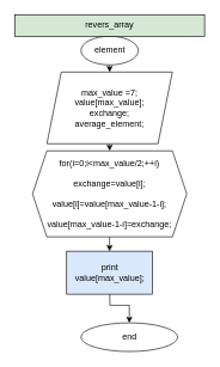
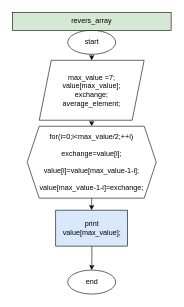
  <mxCell id="0" />
  <mxCell id="1" parent="0" />
  <mxCell id="2" style="edgeStyle=orthogonalEdgeStyle;rounded=0;orthogonalLoop=1;jettySize=auto;html=1;exitX=0.5;exitY=1;exitDx=0;exitDy=0;entryX=0.5;entryY=0;entryDx=0;entryDy=0;" parent="1" source="3" target="5" edge="1"><mxGeometry relative="1" as="geometry" /></mxCell>
- <mxCell id="3" value="element" style="ellipse;whiteSpace=wrap;html=1;" parent="1" vertex="1"><mxGeometry x="112.5" y="50" width="80" height="40" as="geometry" /></mxCell>
+ <mxCell id="3" value="start" style="ellipse;whiteSpace=wrap;html=1;" parent="1" vertex="1"><mxGeometry x="112.5" y="50" width="80" height="40" as="geometry" /></mxCell>
  <mxCell id="4" style="edgeStyle=orthogonalEdgeStyle;rounded=0;orthogonalLoop=1;jettySize=auto;html=1;exitX=0.5;exitY=1;exitDx=0;exitDy=0;entryX=0.5;entryY=0;entryDx=0;entryDy=0;" parent="1" source="5" target="8" edge="1"><mxGeometry relative="1" as="geometry" /></mxCell>
  <mxCell id="5" value="max_value =7;&lt;br&gt;value[max_value];&lt;br&gt;exchange;&lt;br&gt;average_element;" style="shape=parallelogram;perimeter=parallelogramPerimeter;whiteSpace=wrap;html=1;fixedSize=1;" parent="1" vertex="1"><mxGeometry x="65" y="100" width="175" height="100" as="geometry" /></mxCell>
  <mxCell id="6" value="revers_array" style="rounded=0;whiteSpace=wrap;html=1;fillColor=#d5e8d4;" parent="1" vertex="1"><mxGeometry x="20" width="265" height="30" as="geometry" y="20" /></mxCell>
  <mxCell id="7" style="edgeStyle=orthogonalEdgeStyle;rounded=0;orthogonalLoop=1;jettySize=auto;html=1;exitX=0.5;exitY=1;exitDx=0;exitDy=0;entryX=0.5;entryY=0;entryDx=0;entryDy=0;" parent="1" source="8" edge="1"><mxGeometry relative="1" as="geometry"><mxPoint x="152.385" y="350" as="targetPoint" /></mxGeometry></mxCell>
  <mxCell id="8" value="for(i=0;i&amp;lt;max_value/2;++i)&lt;br&gt;&lt;br&gt;exchange=value[i];&lt;br style=&quot;border-color: var(--border-color);&quot;&gt;&lt;br style=&quot;border-color: var(--border-color);&quot;&gt;value[i]=value[max_value-1-i];&lt;br style=&quot;border-color: var(--border-color);&quot;&gt;&lt;br style=&quot;border-color: var(--border-color);&quot;&gt;value[max_value-1-i]=exchange;" style="shape=hexagon;perimeter=hexagonPerimeter2;whiteSpace=wrap;html=1;fixedSize=1;" parent="1" vertex="1"><mxGeometry x="44.88" y="210" width="215.25" height="120" as="geometry" /></mxCell>
  <mxCell id="9" style="edgeStyle=orthogonalEdgeStyle;rounded=0;orthogonalLoop=1;jettySize=auto;html=1;exitX=0.5;exitY=1;exitDx=0;exitDy=0;entryX=0.5;entryY=0;entryDx=0;entryDy=0;" parent="1" target="10" edge="1"><mxGeometry relative="1" as="geometry"><mxPoint x="152.385" y="400" as="sourcePoint" /></mxGeometry></mxCell>
- <mxCell id="10" value="end" style="ellipse;whiteSpace=wrap;html=1;" parent="1" vertex="1"><mxGeometry x="112.5" y="450" width="135" height="40" as="geometry" /></mxCell>
+ <mxCell id="10" value="end" style="ellipse;whiteSpace=wrap;html=1;" parent="1" vertex="1"><mxGeometry x="112.5" y="450" width="80" height="40" as="geometry" /></mxCell>
  <mxCell id="11" value="print value[max_value];" style="rounded=0;whiteSpace=wrap;html=1;fillColor=#dae8fc;" vertex="1" parent="1"><mxGeometry x="92.51" y="350" width="120" height="60" as="geometry" /></mxCell>
